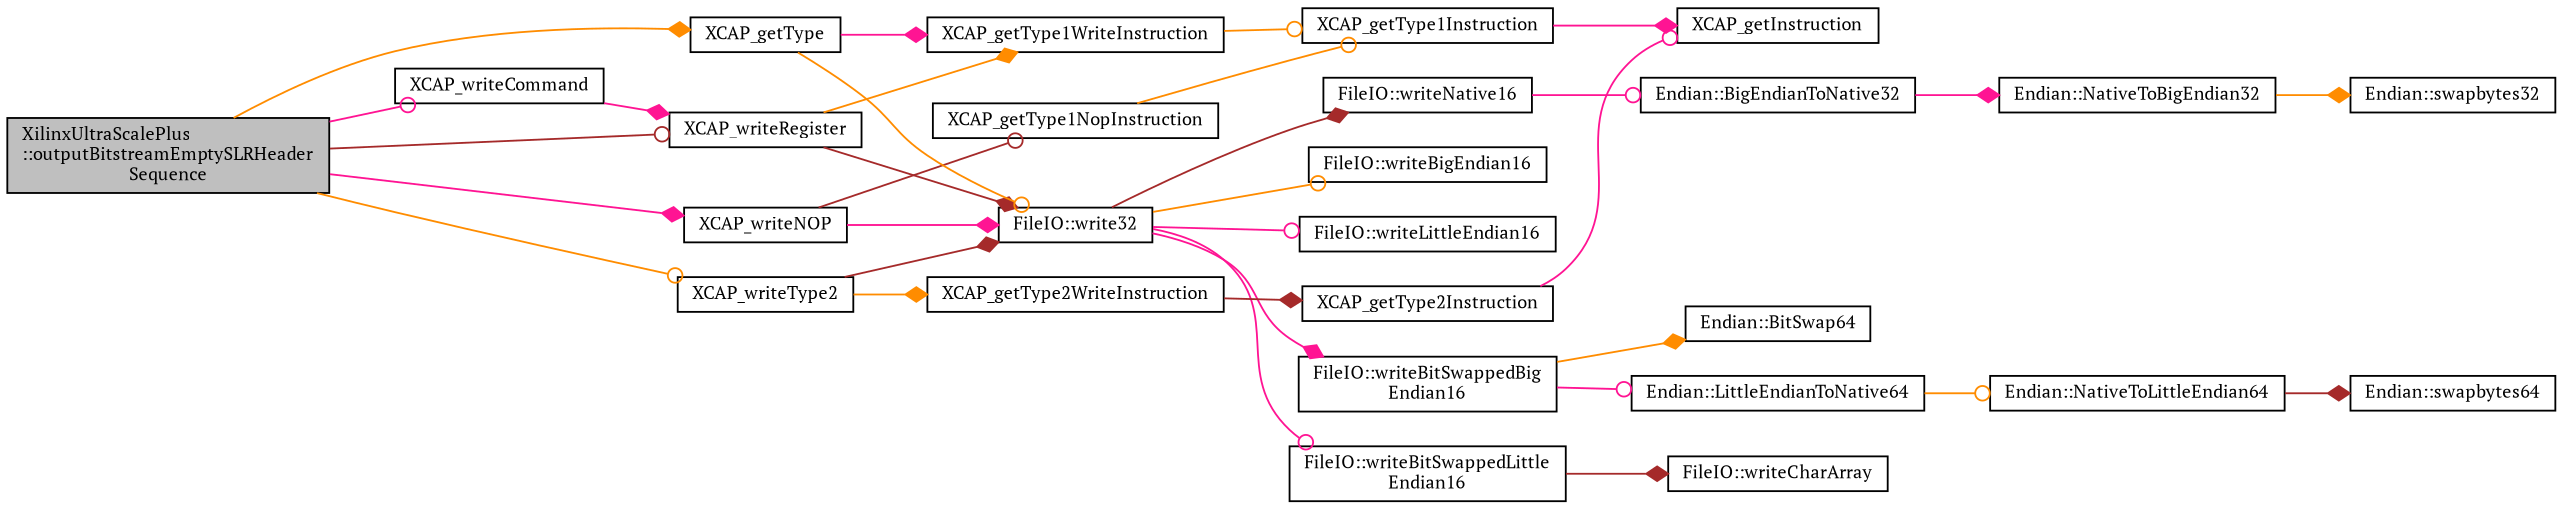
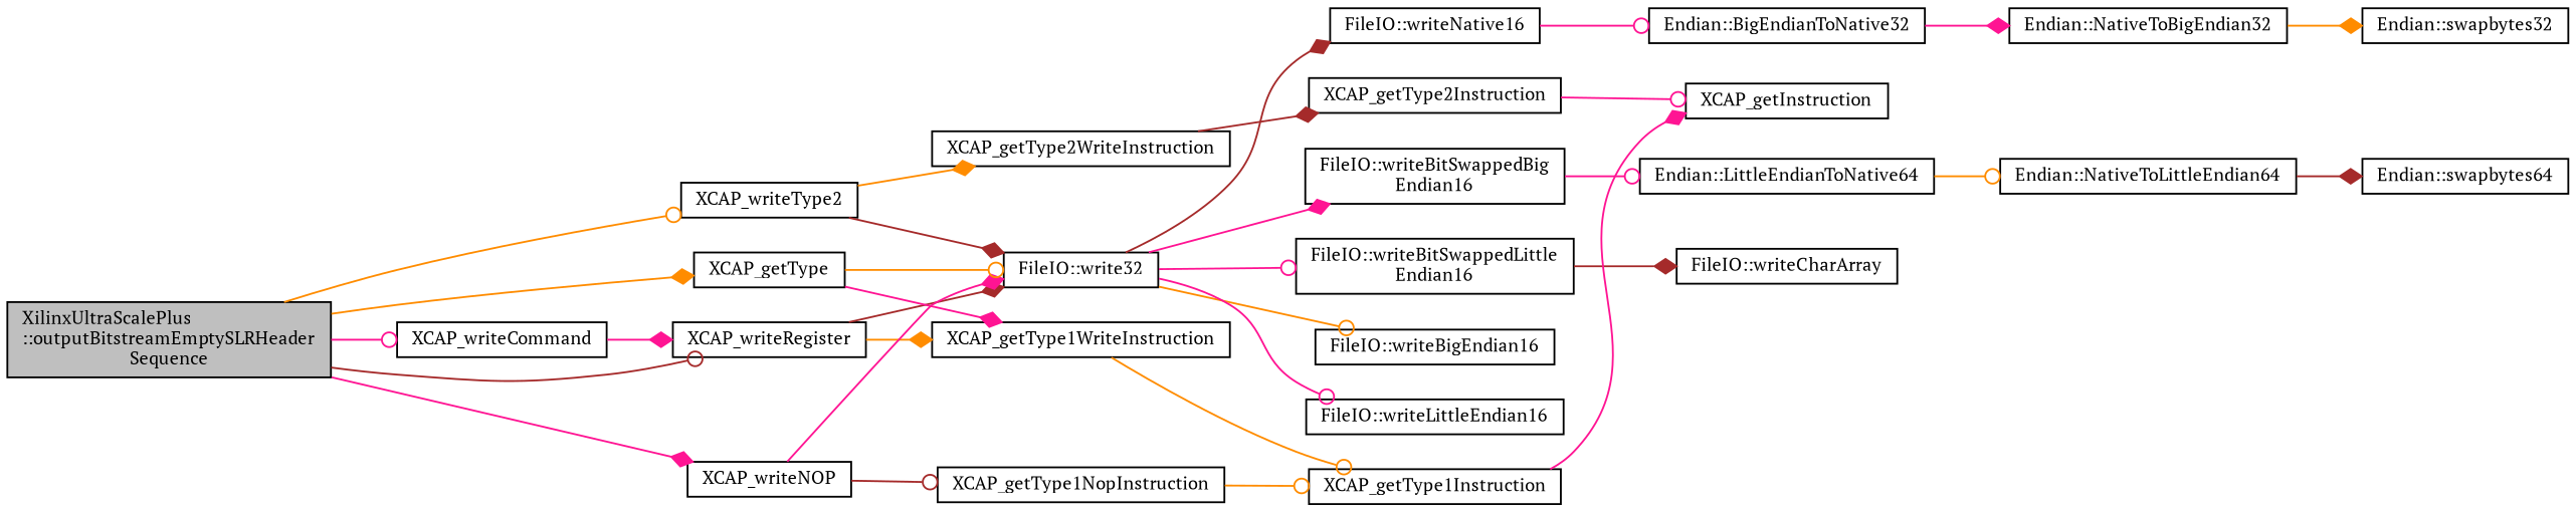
  digraph {
    fontname="PT Serif"
    rankdir=LR
    node [color=black fillcolor=white fontname="PT Serif" fontsize=10 shape=record style=filled]
    edge [arrowhead=diamond color=deeppink fontname="PT Serif" fontsize=10 labelfontname=Helvetica labelfontsize=10 style=solid]
    n1 [fillcolor=grey75 fontcolor=black height=0.2 label="XilinxUltraScalePlus\l::outputBitstreamEmptySLRHeader\lSequence" width=0.4]
    n2 [height=0.2 label=XCAP_writeCommand width=0.4]
    n3 [height=0.2 label=XCAP_writeRegister width=0.4]
    n4 [height=0.2 label=XCAP_writeNOP width=0.4]
    n5 [height=0.2 label=XCAP_getType width=0.4]
    n6 [height=0.2 label=XCAP_writeType2 width=0.4]
    n7 [height=0.2 label="FileIO::write32" width=0.4]
    n8 [height=0.2 label=XCAP_getType1WriteInstruction width=0.4]
    n9 [height=0.2 label=XCAP_getType1NopInstruction width=0.4]
    n10 [height=0.2 label=XCAP_getType2WriteInstruction width=0.4]
    n11 [height=0.2 label="FileIO::writeBigEndian16" width=0.4]
    n12 [height=0.2 label="FileIO::writeBitSwappedBig\lEndian16" width=0.4]
    n13 [height=0.2 label="FileIO::writeBitSwappedLittle\lEndian16" width=0.4]
    n14 [height=0.2 label="FileIO::writeLittleEndian16" width=0.4]
    n15 [height=0.2 label="FileIO::writeNative16" width=0.4]
    n16 [height=0.2 label=XCAP_getType1Instruction width=0.4]
-   n17 [height=0.2 label="Endian::BitSwap64" width=0.4]
    n18 [height=0.2 label="Endian::LittleEndianToNative64" width=0.4]
    n19 [height=0.2 label="FileIO::writeCharArray" width=0.4]
    n20 [height=0.2 label="Endian::BigEndianToNative32" width=0.4]
    n21 [height=0.2 label="Endian::NativeToLittleEndian64" width=0.4]
    n22 [height=0.2 label="Endian::swapbytes64" width=0.4]
    n23 [height=0.2 label="Endian::NativeToBigEndian32" width=0.4]
    n24 [height=0.2 label="Endian::swapbytes32" width=0.4]
    n25 [height=0.2 label=XCAP_getInstruction width=0.4]
    n26 [height=0.2 label=XCAP_getType2Instruction width=0.4]
    n1 -> n2 [arrowhead=odot]
    n1 -> n3 [arrowhead=odot color=brown]
    n1 -> n4
    n1 -> n5 [color=darkorange]
    n1 -> n6 [arrowhead=odot color=darkorange]
    n2 -> n3
    n3 -> n7 [color=brown]
    n3 -> n8 [color=darkorange]
    n4 -> n7
    n4 -> n9 [arrowhead=odot color=brown]
    n5 -> n7 [arrowhead=odot color=darkorange]
    n5 -> n8
    n6 -> n7 [color=brown]
    n6 -> n10 [color=darkorange]
    n7 -> n11 [arrowhead=odot color=darkorange]
    n7 -> n12
    n7 -> n13 [arrowhead=odot]
    n7 -> n14 [arrowhead=odot]
    n7 -> n15 [color=brown]
    n8 -> n16 [arrowhead=odot color=darkorange]
    n9 -> n16 [arrowhead=odot color=darkorange]
    n10 -> n26 [color=brown]
-   n12 -> n17 [color=darkorange]
    n12 -> n18 [arrowhead=odot]
    n13 -> n19 [color=brown]
    n15 -> n20 [arrowhead=odot]
    n16 -> n25
    n18 -> n21 [arrowhead=odot color=darkorange]
    n20 -> n23
    n21 -> n22 [color=brown]
    n23 -> n24 [color=darkorange]
    n26 -> n25 [arrowhead=odot]
  }
